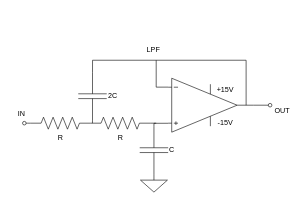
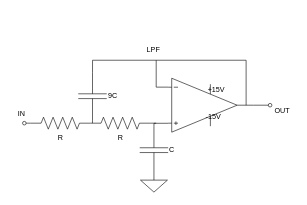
  <mxCell id="0" />
  <mxCell id="1" parent="0" />
  <mxCell id="2" style="edgeStyle=orthogonalEdgeStyle;rounded=0;orthogonalLoop=1;jettySize=auto;html=1;exitX=1;exitY=0.5;exitDx=0;exitDy=0;exitPerimeter=0;endArrow=none;endFill=0;fontSize=16;" parent="1" edge="1"><mxGeometry relative="1" as="geometry"><mxPoint x="320" y="20" as="targetPoint" /><mxPoint x="320" y="20" as="sourcePoint" /></mxGeometry></mxCell>
  <mxCell id="3" style="edgeStyle=orthogonalEdgeStyle;rounded=0;orthogonalLoop=1;jettySize=auto;html=1;exitX=1;exitY=0.5;exitDx=0;exitDy=0;exitPerimeter=0;endArrow=oval;endFill=0;" parent="1" source="7" edge="1"><mxGeometry relative="1" as="geometry"><mxPoint x="450" y="175" as="targetPoint" /></mxGeometry></mxCell>
  <mxCell id="4" style="edgeStyle=orthogonalEdgeStyle;rounded=0;orthogonalLoop=1;jettySize=auto;html=1;exitX=0;exitY=0.835;exitDx=0;exitDy=0;exitPerimeter=0;endArrow=none;endFill=0;entryX=0;entryY=0.5;entryDx=0;entryDy=0;entryPerimeter=0;" parent="1" source="7" target="15" edge="1"><mxGeometry relative="1" as="geometry"><mxPoint x="242" y="230" as="targetPoint" /></mxGeometry></mxCell>
  <mxCell id="5" style="edgeStyle=orthogonalEdgeStyle;rounded=0;orthogonalLoop=1;jettySize=auto;html=1;endArrow=none;endFill=0;entryX=0;entryY=0.5;entryDx=0;entryDy=0;entryPerimeter=0;" parent="1" target="17" edge="1"><mxGeometry relative="1" as="geometry"><mxPoint x="410" y="175" as="sourcePoint" /><Array as="points"><mxPoint x="410" y="100" /><mxPoint x="154" y="100" /></Array><mxPoint x="150" y="90" as="targetPoint" /></mxGeometry></mxCell>
  <mxCell id="6" style="edgeStyle=orthogonalEdgeStyle;rounded=0;orthogonalLoop=1;jettySize=auto;html=1;exitX=0;exitY=0.165;exitDx=0;exitDy=0;exitPerimeter=0;endArrow=none;endFill=0;" edge="1" parent="1" source="7"><mxGeometry relative="1" as="geometry"><mxPoint x="260" y="100" as="targetPoint" /><Array as="points"><mxPoint x="260" y="145" /></Array></mxGeometry></mxCell>
  <mxCell id="7" value="" style="verticalLabelPosition=bottom;shadow=0;dashed=0;align=center;html=1;verticalAlign=top;shape=mxgraph.electrical.abstract.operational_amp_1;" parent="1" vertex="1"><mxGeometry x="280" y="130" width="115" height="90" as="geometry" /></mxCell>
- <mxCell id="8" value="+15V" style="text;html=1;align=center;verticalAlign=middle;resizable=0;points=[];autosize=1;" parent="7" vertex="1"><mxGeometry x="75" y="10" width="40" height="20" as="geometry" /></mxCell>
- <mxCell id="9" value="-15V" style="text;html=1;align=center;verticalAlign=middle;resizable=0;points=[];autosize=1;" parent="7" vertex="1"><mxGeometry x="75" y="65" width="40" height="20" as="geometry" /></mxCell>
+ <mxCell id="8" value="+15V" style="text;html=1;align=center;verticalAlign=middle;resizable=0;points=[];autosize=1;" parent="7" vertex="1"><mxGeometry x="60" y="10" width="40" height="20" as="geometry" /></mxCell>
+ <mxCell id="9" value="-15V" style="text;html=1;align=center;verticalAlign=middle;resizable=0;points=[];autosize=1;" parent="7" vertex="1"><mxGeometry x="55" y="55" width="40" height="20" as="geometry" /></mxCell>
  <mxCell id="10" value="" style="pointerEvents=1;verticalLabelPosition=bottom;shadow=0;dashed=0;align=center;html=1;verticalAlign=top;shape=mxgraph.electrical.signal_sources.signal_ground;" parent="1" vertex="1"><mxGeometry x="233.75" y="290" width="45" height="30" as="geometry" /></mxCell>
  <mxCell id="11" value="R" style="pointerEvents=1;verticalLabelPosition=bottom;shadow=0;dashed=0;align=center;html=1;verticalAlign=top;shape=mxgraph.electrical.resistors.resistor_2;" parent="1" vertex="1"><mxGeometry x="50" y="195" width="100" height="20" as="geometry" /></mxCell>
  <mxCell id="12" value="OUT" style="text;html=1;align=center;verticalAlign=middle;resizable=0;points=[];autosize=1;" parent="1" vertex="1"><mxGeometry x="450" y="175" width="40" height="20" as="geometry" /></mxCell>
  <mxCell id="13" style="edgeStyle=elbowEdgeStyle;rounded=0;orthogonalLoop=1;jettySize=auto;html=1;exitX=0;exitY=0.5;exitDx=0;exitDy=0;exitPerimeter=0;startArrow=none;startFill=0;startSize=0;endArrow=oval;endFill=0;targetPerimeterSpacing=6;" parent="1" source="11" edge="1"><mxGeometry relative="1" as="geometry"><mxPoint x="40" y="205" as="targetPoint" /><Array as="points" /></mxGeometry></mxCell>
  <mxCell id="14" value="IN" style="text;html=1;align=center;verticalAlign=middle;resizable=0;points=[];autosize=1;" parent="1" vertex="1"><mxGeometry x="20" y="180" width="30" height="20" as="geometry" /></mxCell>
  <mxCell id="15" value="C" style="pointerEvents=1;verticalLabelPosition=middle;shadow=0;dashed=0;align=left;html=1;verticalAlign=middle;shape=mxgraph.electrical.capacitors.capacitor_1;direction=south;labelPosition=right;" vertex="1" parent="1"><mxGeometry x="232.5" y="210" width="47.5" height="80" as="geometry" /></mxCell>
  <mxCell id="16" style="edgeStyle=orthogonalEdgeStyle;rounded=0;orthogonalLoop=1;jettySize=auto;html=1;exitX=1;exitY=0.5;exitDx=0;exitDy=0;exitPerimeter=0;endArrow=none;endFill=0;" edge="1" parent="1" source="17"><mxGeometry relative="1" as="geometry"><mxPoint x="153.651" y="205" as="targetPoint" /></mxGeometry></mxCell>
- <mxCell id="17" value="2C" style="pointerEvents=1;verticalLabelPosition=middle;shadow=0;dashed=0;align=left;html=1;verticalAlign=middle;shape=mxgraph.electrical.capacitors.capacitor_1;direction=south;labelPosition=right;" vertex="1" parent="1"><mxGeometry x="130" y="120" width="47.5" height="80" as="geometry" /></mxCell>
+ <mxCell id="17" value="9C" style="pointerEvents=1;verticalLabelPosition=middle;shadow=0;dashed=0;align=left;html=1;verticalAlign=middle;shape=mxgraph.electrical.capacitors.capacitor_1;direction=south;labelPosition=right;" vertex="1" parent="1"><mxGeometry x="130" y="120" width="47.5" height="80" as="geometry" /></mxCell>
  <mxCell id="18" style="edgeStyle=orthogonalEdgeStyle;rounded=0;orthogonalLoop=1;jettySize=auto;html=1;exitX=1;exitY=0.5;exitDx=0;exitDy=0;exitPerimeter=0;endArrow=none;endFill=0;" edge="1" parent="1" source="19"><mxGeometry relative="1" as="geometry"><mxPoint x="260" y="204.93" as="targetPoint" /></mxGeometry></mxCell>
  <mxCell id="19" value="R" style="pointerEvents=1;verticalLabelPosition=bottom;shadow=0;dashed=0;align=center;html=1;verticalAlign=top;shape=mxgraph.electrical.resistors.resistor_2;" vertex="1" parent="1"><mxGeometry x="150" y="195" width="100" height="20" as="geometry" /></mxCell>
  <mxCell id="20" value="LPF" style="text;html=1;align=center;verticalAlign=middle;resizable=0;points=[];autosize=1;" vertex="1" parent="1"><mxGeometry x="235" y="72" width="40" height="20" as="geometry" /></mxCell>
